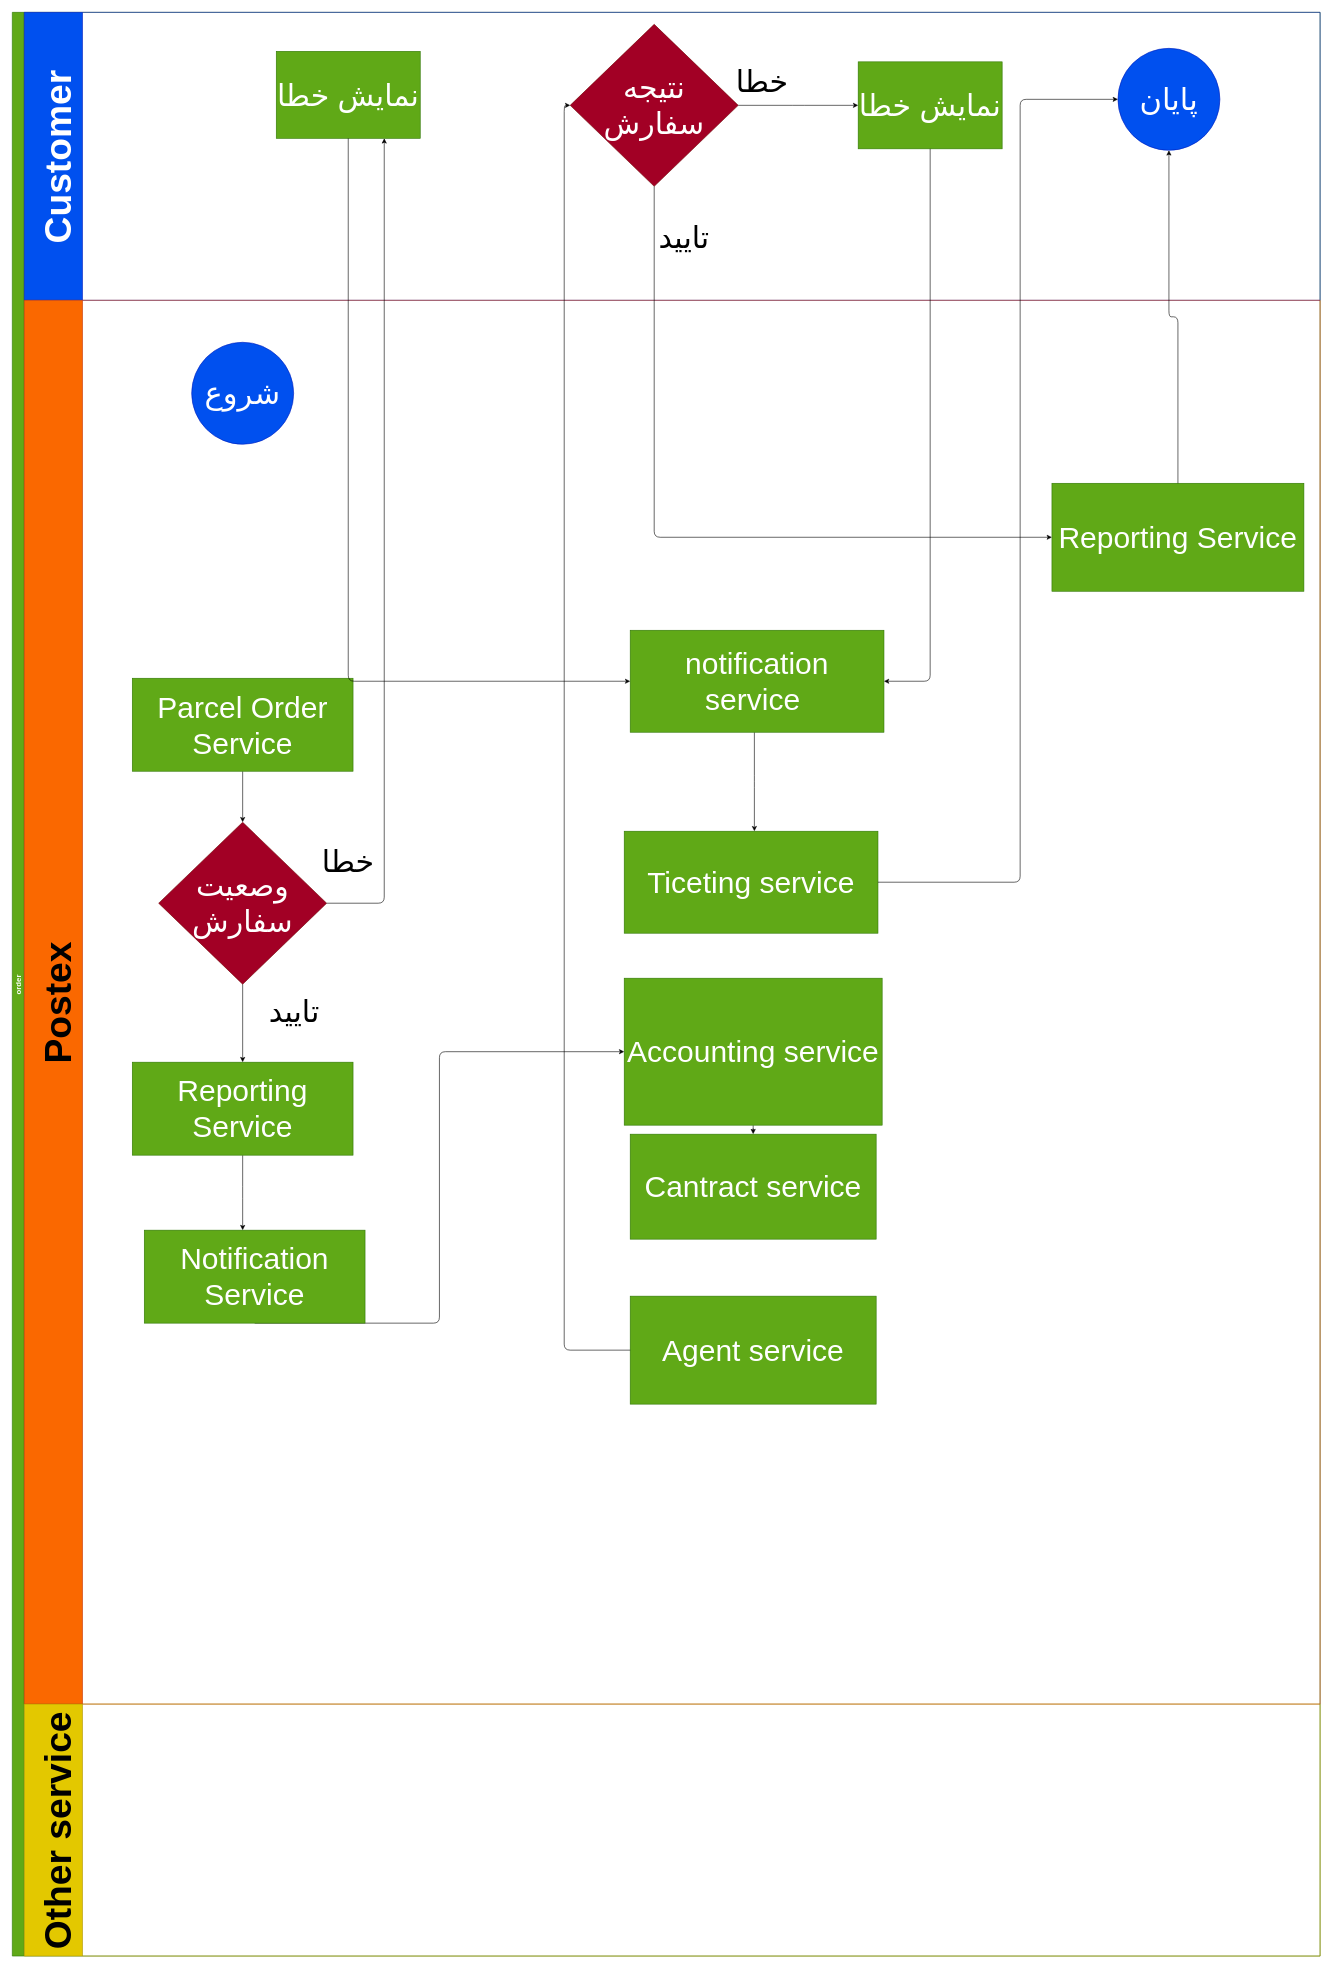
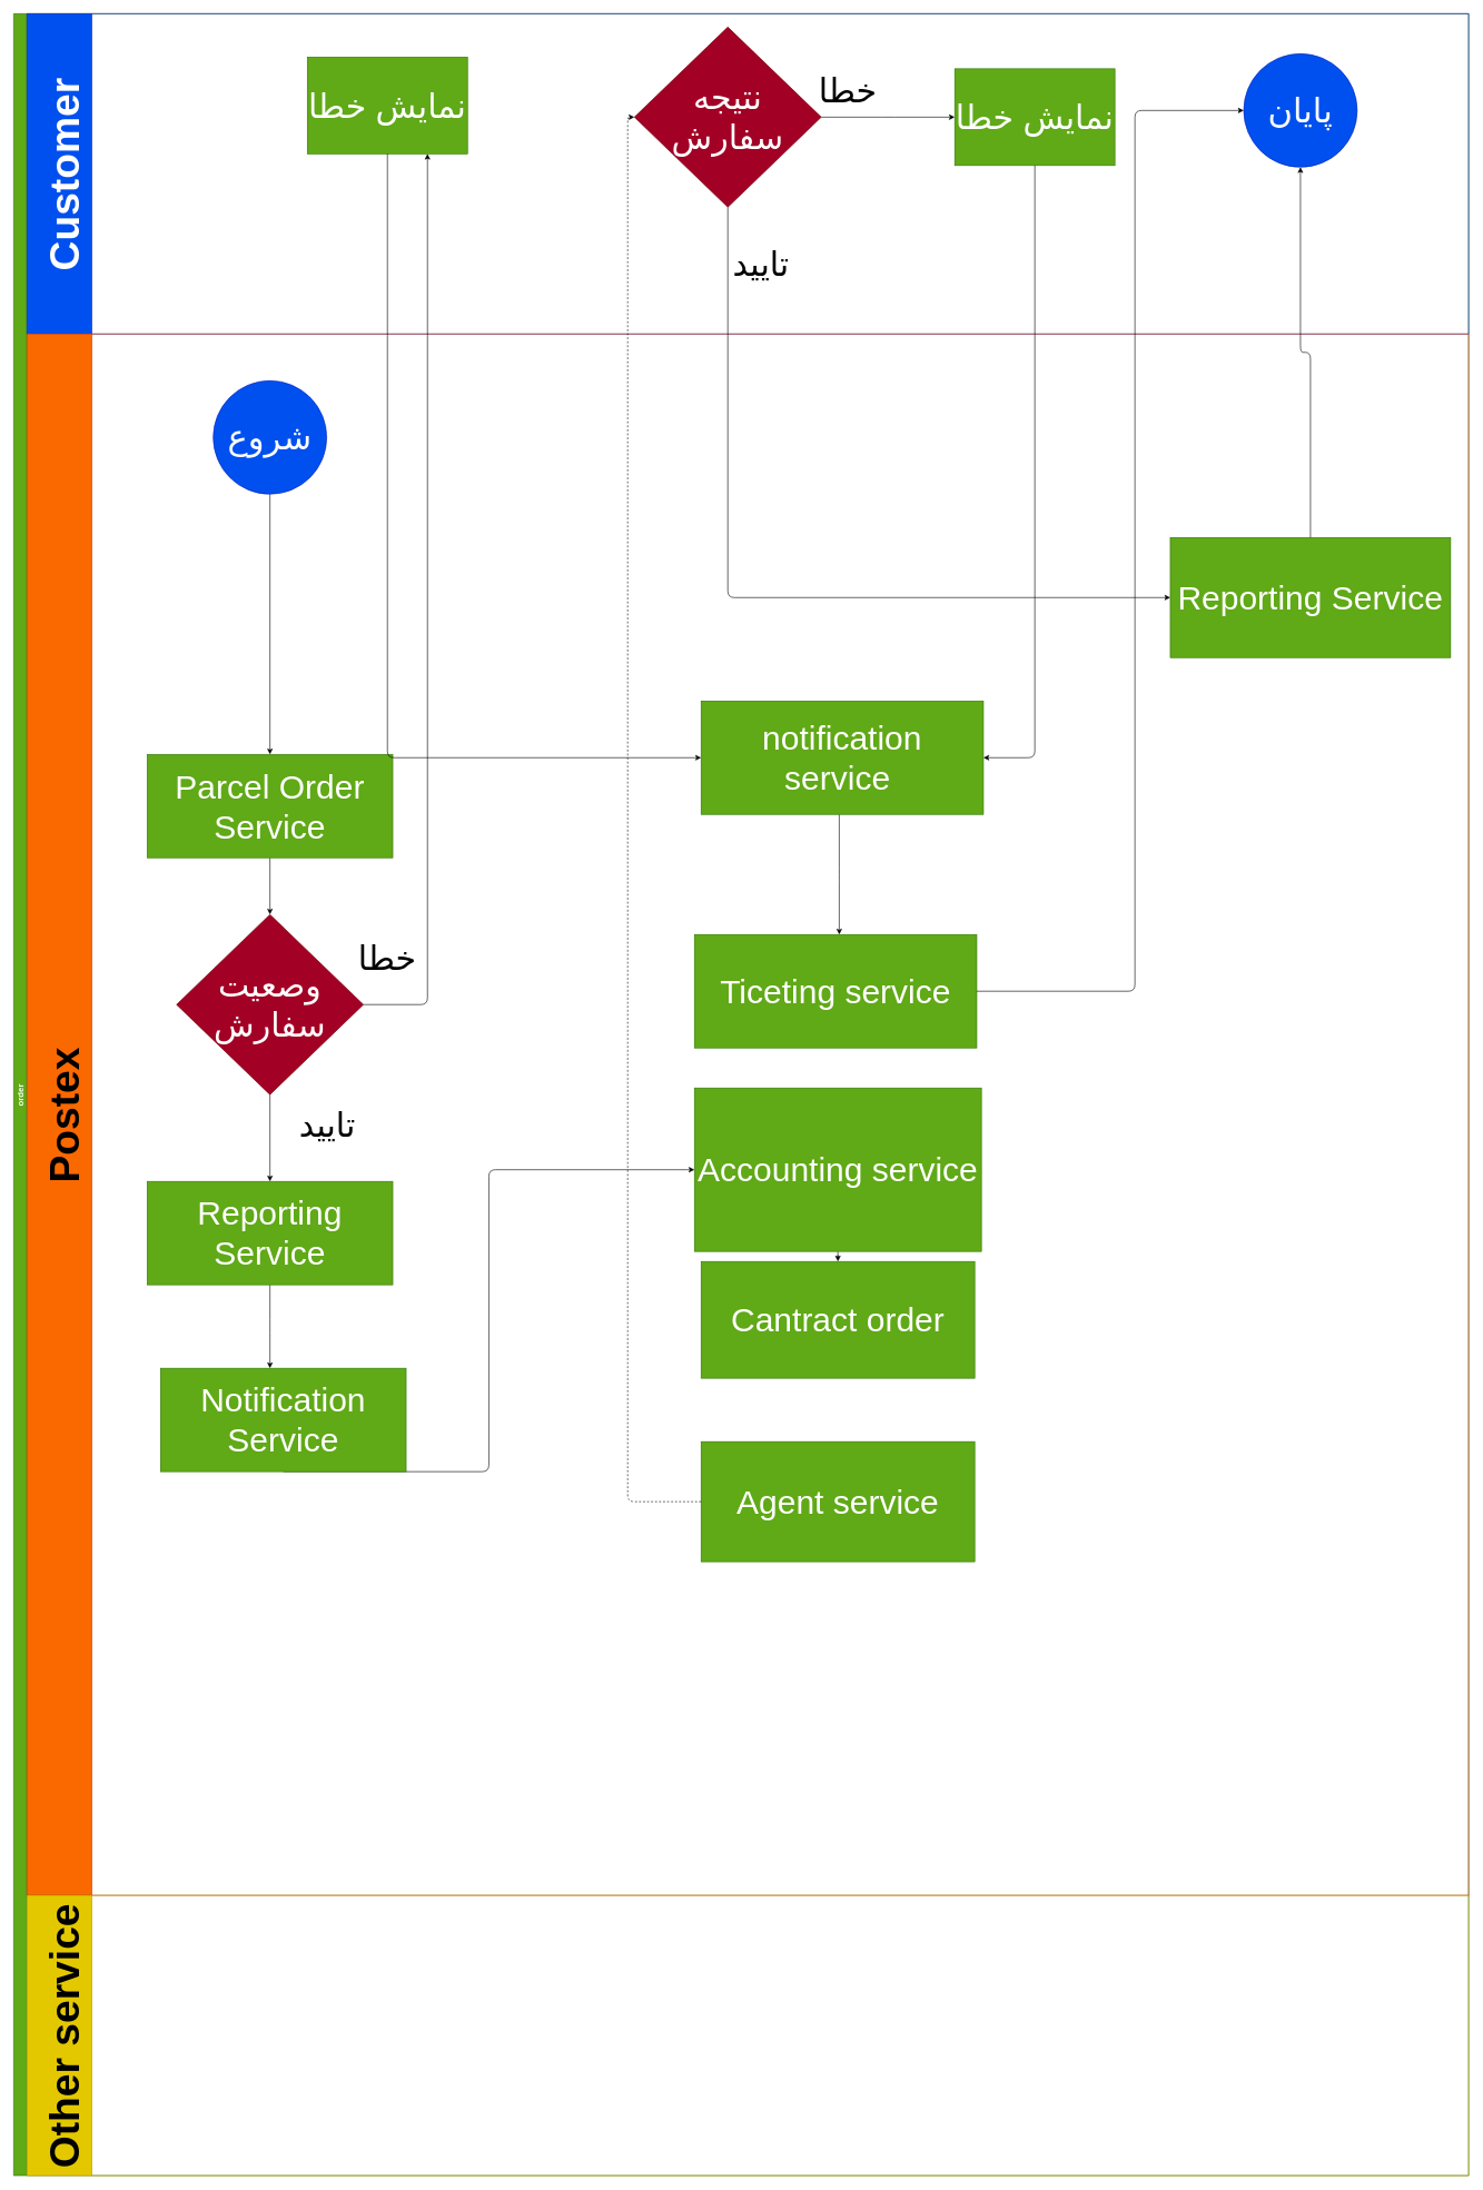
  <mxCell id="0" />
  <mxCell id="1" parent="0" />
  <mxCell id="2" value="order" style="swimlane;childLayout=stackLayout;resizeParent=1;resizeParentMax=0;horizontal=0;startSize=20;horizontalStack=0;fillColor=#60a917;strokeColor=#2D7600;fontColor=#ffffff;fontSize=13;" parent="1" vertex="1"><mxGeometry x="20" y="20" width="2180" height="3240" as="geometry" /></mxCell>
  <mxCell id="3" value="Customer" style="swimlane;startSize=97;horizontal=0;fillColor=#0050ef;fontColor=#ffffff;strokeColor=#001DBC;fontSize=62;" parent="2" vertex="1"><mxGeometry x="20" width="2160" height="480" as="geometry" /></mxCell>
  <mxCell id="4" value="نمایش خطا" style="whiteSpace=wrap;html=1;fontSize=50;fillColor=#60a917;strokeColor=#2D7600;fontColor=#ffffff;" parent="3" vertex="1"><mxGeometry x="420" y="65" width="240" height="145" as="geometry" /></mxCell>
  <mxCell id="5" style="edgeStyle=elbowEdgeStyle;html=1;exitX=1;exitY=0.5;exitDx=0;exitDy=0;entryX=0;entryY=0.5;entryDx=0;entryDy=0;" parent="3" source="6" target="7" edge="1"><mxGeometry relative="1" as="geometry" /></mxCell>
  <mxCell id="6" value="نتیجه سفارش" style="rhombus;whiteSpace=wrap;html=1;fontSize=50;fillColor=#a20025;fontColor=#ffffff;strokeColor=#6F0000;" parent="3" vertex="1"><mxGeometry x="910" y="20" width="280" height="270" as="geometry" /></mxCell>
  <mxCell id="7" value="نمایش خطا" style="whiteSpace=wrap;html=1;fontSize=50;fillColor=#60a917;strokeColor=#2D7600;fontColor=#ffffff;" parent="3" vertex="1"><mxGeometry x="1390" y="82.5" width="240" height="145" as="geometry" /></mxCell>
  <mxCell id="8" value="&lt;font style=&quot;font-size: 50px&quot;&gt;خطا&lt;/font&gt;" style="text;html=1;strokeColor=none;fillColor=none;align=center;verticalAlign=middle;whiteSpace=wrap;rounded=0;" vertex="1" parent="3"><mxGeometry x="1200" y="100" width="60" height="30" as="geometry" /></mxCell>
  <mxCell id="9" value="&lt;font style=&quot;font-size: 51px&quot;&gt;پایان&lt;/font&gt;" style="ellipse;whiteSpace=wrap;html=1;aspect=fixed;fontSize=13;fillColor=#0050ef;strokeColor=#001DBC;fontColor=#ffffff;" parent="3" vertex="1"><mxGeometry x="1823" y="60" width="170" height="170" as="geometry" /></mxCell>
  <mxCell id="10" value="&lt;font style=&quot;font-size: 50px&quot;&gt;تایید&lt;/font&gt;" style="text;html=1;strokeColor=none;fillColor=none;align=center;verticalAlign=middle;whiteSpace=wrap;rounded=0;" vertex="1" parent="3"><mxGeometry x="1070" y="360" width="60" height="30" as="geometry" /></mxCell>
  <mxCell id="11" value="Postex" style="swimlane;startSize=97;horizontal=0;fillColor=#fa6800;strokeColor=#C73500;fontColor=#000000;fontSize=62;" parent="2" vertex="1"><mxGeometry x="20" y="480" width="2160" height="2340" as="geometry" /></mxCell>
  <mxCell id="12" style="edgeStyle=orthogonalEdgeStyle;html=1;exitX=0.5;exitY=1;exitDx=0;exitDy=0;entryX=0.5;entryY=0;entryDx=0;entryDy=0;" edge="1" parent="11" source="13" target="25"><mxGeometry relative="1" as="geometry" /></mxCell>
  <mxCell id="13" value="&lt;font style=&quot;font-size: 50px&quot;&gt;Parcel Order Service&lt;/font&gt;" style="whiteSpace=wrap;html=1;fontSize=13;fillColor=#60a917;strokeColor=#2D7600;fontColor=#ffffff;" parent="11" vertex="1"><mxGeometry x="180" y="630" width="368" height="155" as="geometry" /></mxCell>
  <mxCell id="14" style="edgeStyle=orthogonalEdgeStyle;html=1;exitX=0.5;exitY=1;exitDx=0;exitDy=0;" edge="1" parent="11" source="15" target="23"><mxGeometry relative="1" as="geometry" /></mxCell>
  <mxCell id="15" value="&lt;font style=&quot;font-size: 50px&quot;&gt;Accounting service&lt;/font&gt;" style="whiteSpace=wrap;html=1;fontSize=13;fillColor=#60a917;strokeColor=#2D7600;fontColor=#ffffff;" parent="11" vertex="1"><mxGeometry x="1000" y="1130" width="430" height="245" as="geometry" /></mxCell>
  <mxCell id="16" value="&lt;font style=&quot;font-size: 50px&quot;&gt;Agent service&lt;/font&gt;" style="whiteSpace=wrap;html=1;fontSize=13;fillColor=#60a917;strokeColor=#2D7600;fontColor=#ffffff;" parent="11" vertex="1"><mxGeometry x="1010" y="1660" width="410" height="180" as="geometry" /></mxCell>
+ <mxCell id="17" style="edgeStyle=orthogonalEdgeStyle;html=1;exitX=0.5;exitY=1;exitDx=0;exitDy=0;entryX=0.5;entryY=0;entryDx=0;entryDy=0;" edge="1" parent="11" source="18" target="13"><mxGeometry relative="1" as="geometry" /></mxCell>
  <mxCell id="18" value="&lt;span style=&quot;font-size: 51px&quot;&gt;شروع&lt;/span&gt;" style="ellipse;whiteSpace=wrap;html=1;aspect=fixed;fontSize=13;fillColor=#0050ef;strokeColor=#001DBC;fontColor=#ffffff;" parent="11" vertex="1"><mxGeometry x="279" y="70" width="170" height="170" as="geometry" /></mxCell>
  <mxCell id="19" style="edgeStyle=elbowEdgeStyle;html=1;exitX=0.5;exitY=1;exitDx=0;exitDy=0;fontSize=50;" parent="11" source="20" target="22" edge="1"><mxGeometry relative="1" as="geometry" /></mxCell>
  <mxCell id="20" value="&lt;font style=&quot;font-size: 50px&quot;&gt;Reporting Service&lt;/font&gt;" style="whiteSpace=wrap;html=1;fontSize=13;fillColor=#60a917;strokeColor=#2D7600;fontColor=#ffffff;" parent="11" vertex="1"><mxGeometry x="180" y="1270" width="368" height="155" as="geometry" /></mxCell>
  <mxCell id="21" style="edgeStyle=elbowEdgeStyle;html=1;exitX=0.5;exitY=1;exitDx=0;exitDy=0;fontSize=50;" parent="11" source="22" target="15" edge="1"><mxGeometry relative="1" as="geometry" /></mxCell>
  <mxCell id="22" value="&lt;font style=&quot;font-size: 50px&quot;&gt;Notification Service&lt;/font&gt;" style="whiteSpace=wrap;html=1;fontSize=13;fillColor=#60a917;strokeColor=#2D7600;fontColor=#ffffff;" parent="11" vertex="1"><mxGeometry x="200" y="1550" width="368" height="155" as="geometry" /></mxCell>
- <mxCell id="23" value="&lt;font style=&quot;font-size: 50px&quot;&gt;Cantract service&lt;/font&gt;" style="whiteSpace=wrap;html=1;fontSize=13;fillColor=#60a917;strokeColor=#2D7600;fontColor=#ffffff;" parent="11" vertex="1"><mxGeometry x="1010" y="1390" width="410" height="175" as="geometry" /></mxCell>
+ <mxCell id="23" value="&lt;font style=&quot;font-size: 50px&quot;&gt;Cantract order&lt;/font&gt;" style="whiteSpace=wrap;html=1;fontSize=13;fillColor=#60a917;strokeColor=#2D7600;fontColor=#ffffff;" parent="11" vertex="1"><mxGeometry x="1010" y="1390" width="410" height="175" as="geometry" /></mxCell>
  <mxCell id="24" style="edgeStyle=orthogonalEdgeStyle;html=1;exitX=0.5;exitY=1;exitDx=0;exitDy=0;entryX=0.5;entryY=0;entryDx=0;entryDy=0;fontSize=50;" parent="11" source="25" target="20" edge="1"><mxGeometry relative="1" as="geometry" /></mxCell>
  <mxCell id="25" value="وصعیت سفارش" style="rhombus;whiteSpace=wrap;html=1;fontSize=50;fillColor=#a20025;fontColor=#ffffff;strokeColor=#6F0000;" parent="11" vertex="1"><mxGeometry x="224" y="870" width="280" height="270" as="geometry" /></mxCell>
  <mxCell id="26" value="خطا" style="text;html=1;strokeColor=none;fillColor=none;align=center;verticalAlign=middle;whiteSpace=wrap;rounded=0;fontSize=50;" parent="11" vertex="1"><mxGeometry x="510" y="920" width="60" height="30" as="geometry" /></mxCell>
  <mxCell id="27" value="" style="edgeStyle=elbowEdgeStyle;html=1;fontSize=50;" parent="11" source="28" target="29" edge="1"><mxGeometry relative="1" as="geometry" /></mxCell>
  <mxCell id="28" value="notification service&amp;nbsp;" style="rounded=0;whiteSpace=wrap;html=1;fontSize=50;fillColor=#60a917;fontColor=#ffffff;strokeColor=#2D7600;" parent="11" vertex="1"><mxGeometry x="1010" y="550" width="423" height="170" as="geometry" /></mxCell>
- <mxCell id="29" value="Ticeting service" style="rounded=0;whiteSpace=wrap;html=1;fontSize=50;fillColor=#60a917;fontColor=#ffffff;strokeColor=#2D7600;" parent="11" vertex="1"><mxGeometry x="1000" y="885" width="423" height="170" as="geometry" /></mxCell>
+ <mxCell id="29" value="Ticeting service" style="rounded=0;whiteSpace=wrap;html=1;fontSize=50;fillColor=#60a917;fontColor=#ffffff;strokeColor=#2D7600;" parent="11" vertex="1"><mxGeometry x="1000" y="900" width="423" height="170" as="geometry" /></mxCell>
  <mxCell id="30" value="Reporting Service" style="rounded=0;whiteSpace=wrap;html=1;fontSize=50;fillColor=#60a917;fontColor=#ffffff;strokeColor=#2D7600;" parent="11" vertex="1"><mxGeometry x="1713" y="305" width="420" height="180" as="geometry" /></mxCell>
  <mxCell id="31" value="Other service" style="swimlane;startSize=97;horizontal=0;fontSize=62;fillColor=#e3c800;fontColor=#000000;strokeColor=#B09500;" parent="2" vertex="1"><mxGeometry x="20" y="2820" width="2160" height="420" as="geometry" /></mxCell>
- <mxCell id="32" style="edgeStyle=orthogonalEdgeStyle;html=1;exitX=0;exitY=0.5;exitDx=0;exitDy=0;entryX=0;entryY=0.5;entryDx=0;entryDy=0;" parent="2" source="16" target="6" edge="1"><mxGeometry relative="1" as="geometry" /></mxCell>
+ <mxCell id="32" style="edgeStyle=orthogonalEdgeStyle;html=1;exitX=0;exitY=0.5;exitDx=0;exitDy=0;entryX=0;entryY=0.5;entryDx=0;entryDy=0;dashed=1;" parent="2" source="16" target="6" edge="1"><mxGeometry relative="1" as="geometry" /></mxCell>
  <mxCell id="33" style="edgeStyle=orthogonalEdgeStyle;html=1;exitX=0.5;exitY=1;exitDx=0;exitDy=0;entryX=0;entryY=0.5;entryDx=0;entryDy=0;" edge="1" parent="2" source="4" target="28"><mxGeometry relative="1" as="geometry" /></mxCell>
  <mxCell id="34" style="edgeStyle=orthogonalEdgeStyle;html=1;exitX=1;exitY=0.5;exitDx=0;exitDy=0;entryX=0.75;entryY=1;entryDx=0;entryDy=0;" edge="1" parent="2" source="25" target="4"><mxGeometry relative="1" as="geometry" /></mxCell>
  <mxCell id="35" style="edgeStyle=orthogonalEdgeStyle;html=1;exitX=0.5;exitY=1;exitDx=0;exitDy=0;entryX=1;entryY=0.5;entryDx=0;entryDy=0;" edge="1" parent="2" source="7" target="28"><mxGeometry relative="1" as="geometry" /></mxCell>
  <mxCell id="36" style="edgeStyle=orthogonalEdgeStyle;html=1;exitX=0.5;exitY=1;exitDx=0;exitDy=0;entryX=0;entryY=0.5;entryDx=0;entryDy=0;" edge="1" parent="2" source="6" target="30"><mxGeometry relative="1" as="geometry" /></mxCell>
  <mxCell id="37" style="edgeStyle=elbowEdgeStyle;html=1;fontSize=50;" parent="2" source="29" target="9" edge="1"><mxGeometry relative="1" as="geometry"><Array as="points"><mxPoint x="1680" y="780" /><mxPoint x="1630" y="310" /><mxPoint x="1510" y="550" /></Array></mxGeometry></mxCell>
  <mxCell id="38" style="edgeStyle=orthogonalEdgeStyle;html=1;exitX=0.5;exitY=0;exitDx=0;exitDy=0;fontSize=50;" edge="1" parent="2" source="30" target="9"><mxGeometry relative="1" as="geometry" /></mxCell>
  <mxCell id="39" value="&lt;font style=&quot;font-size: 50px&quot;&gt;تایید&lt;/font&gt;" style="text;html=1;strokeColor=none;fillColor=none;align=center;verticalAlign=middle;whiteSpace=wrap;rounded=0;" vertex="1" parent="1"><mxGeometry x="460" y="1670" width="60" height="30" as="geometry" /></mxCell>
